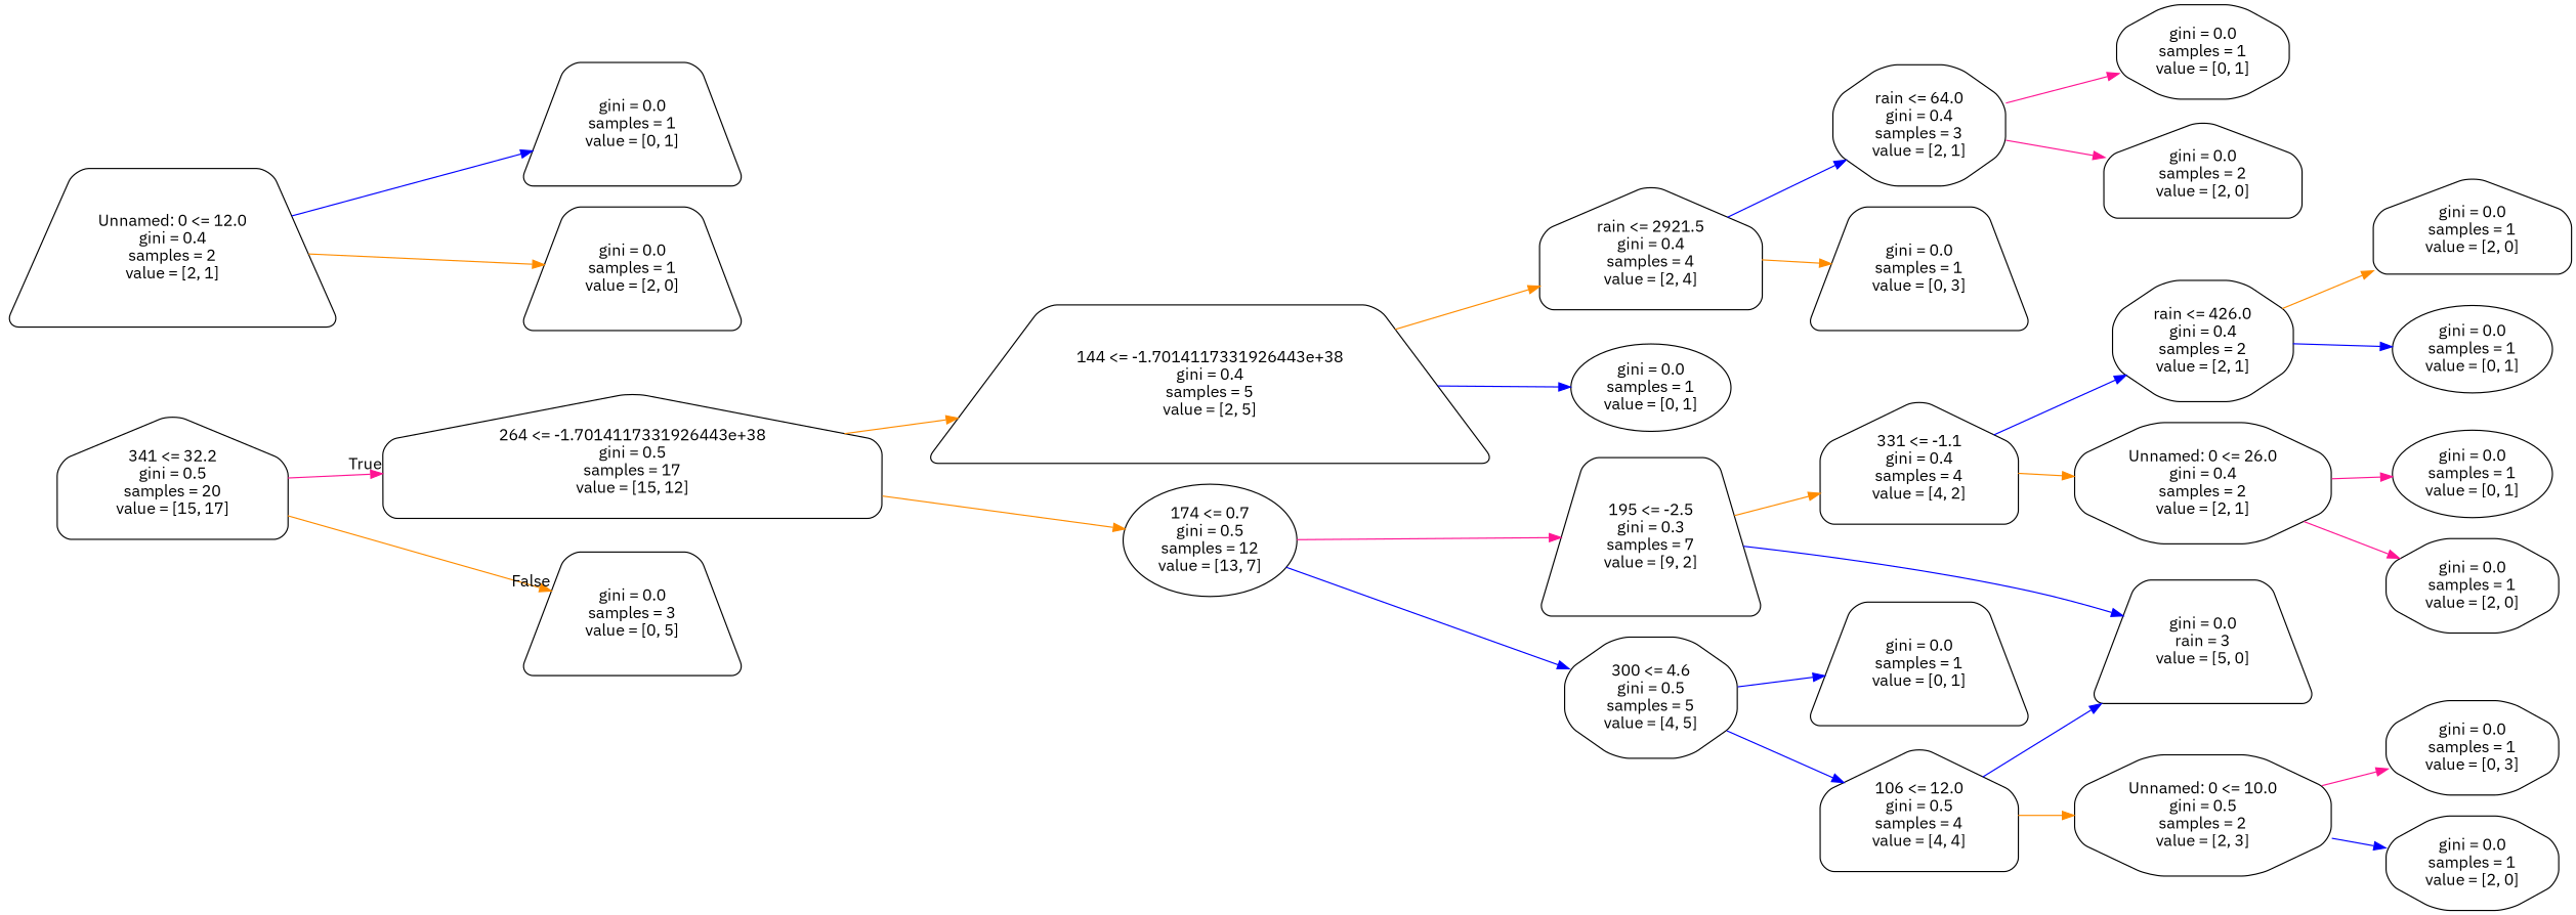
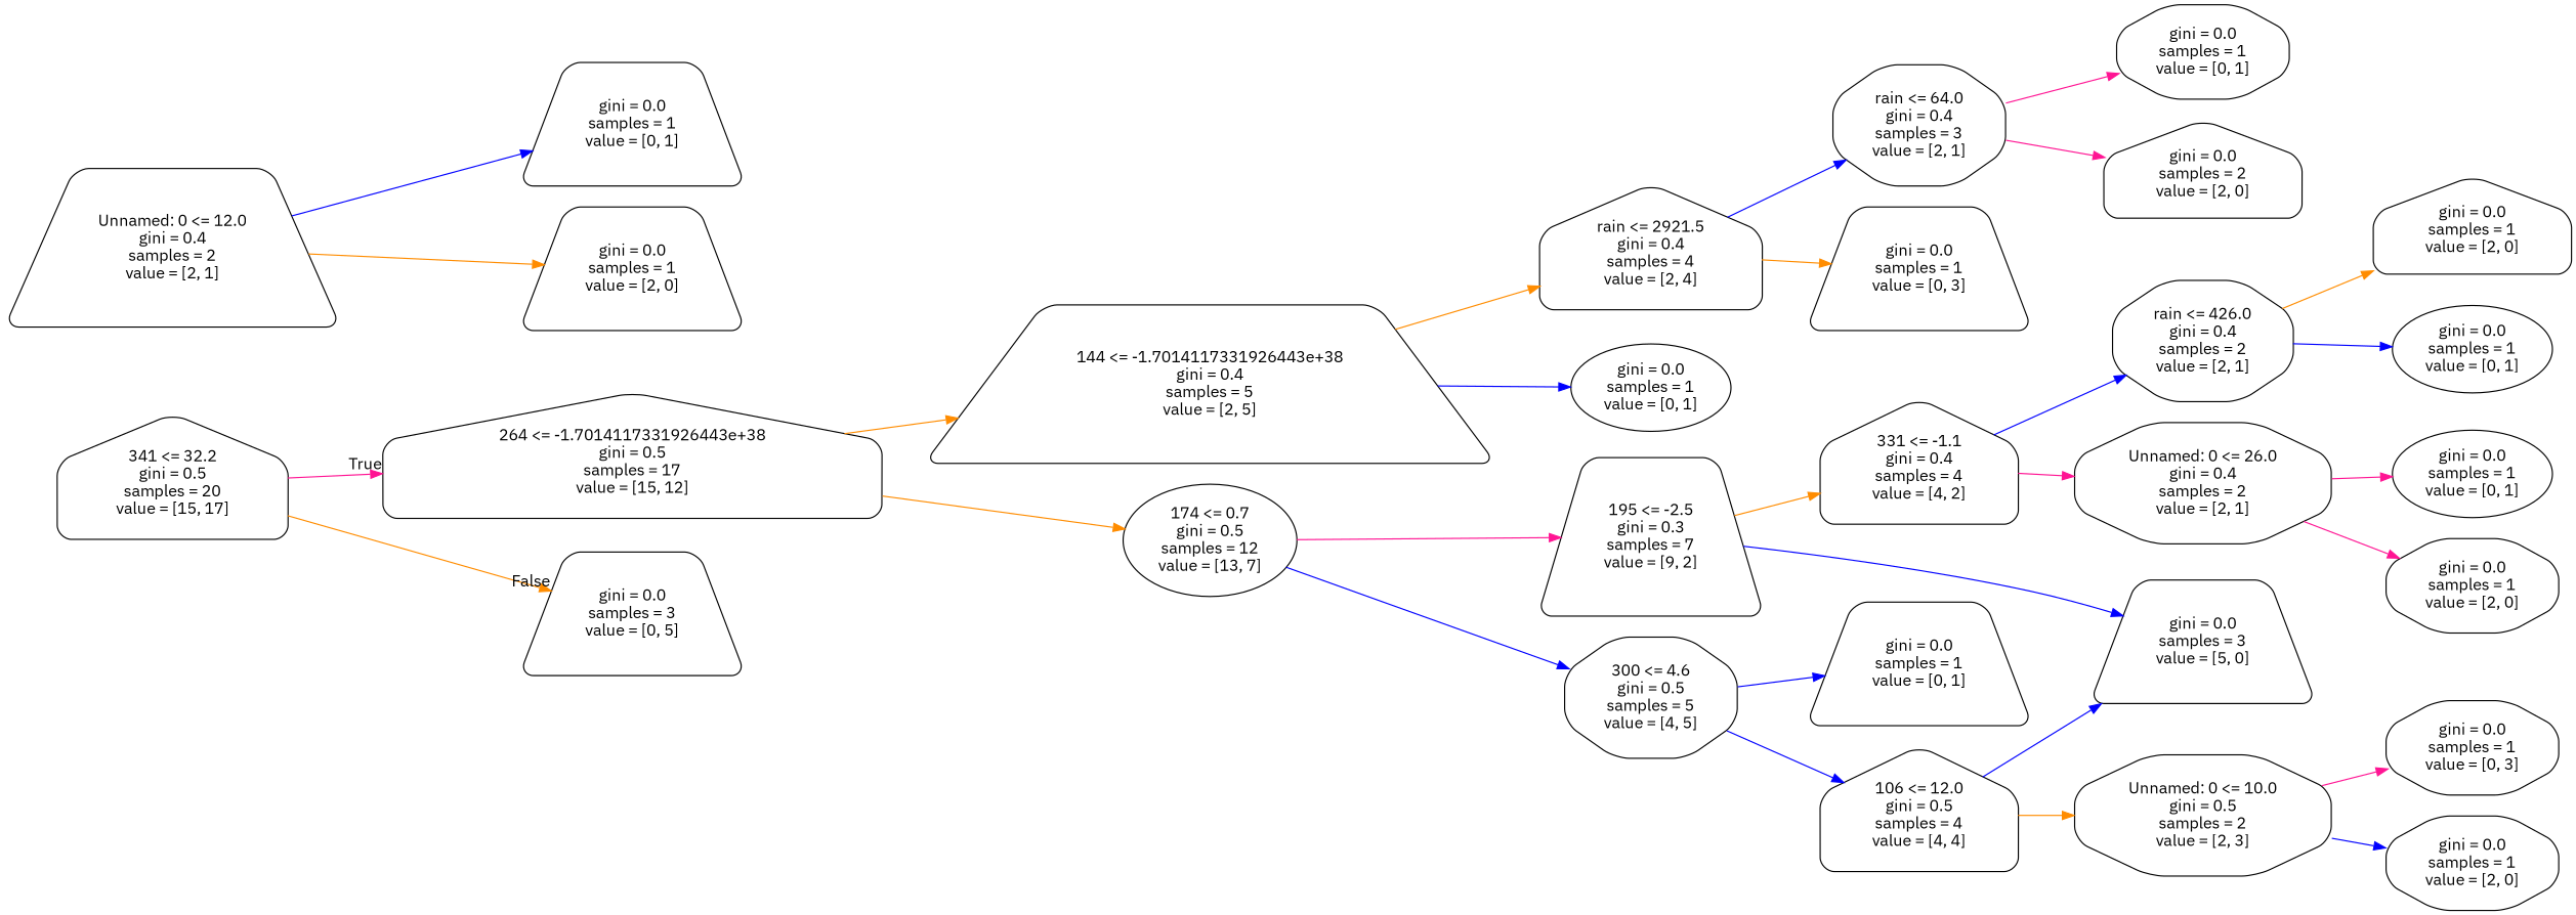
  digraph {
    fontname="IBM Plex Sans"
    rankdir=LR
    node [color=black fontname="IBM Plex Sans" shape=trapezium style=rounded]
    edge [color=blue fontname="IBM Plex Sans"]
    n1 [label="341 <= 32.2\ngini = 0.5\nsamples = 20\nvalue = [15, 17]" shape=house]
    n2 [label="264 <= -1.7014117331926443e+38\ngini = 0.5\nsamples = 17\nvalue = [15, 12]" shape=house]
    n3 [label="gini = 0.0\nsamples = 3\nvalue = [0, 5]"]
    n4 [label="144 <= -1.7014117331926443e+38\ngini = 0.4\nsamples = 5\nvalue = [2, 5]"]
    n5 [label="174 <= 0.7\ngini = 0.5\nsamples = 12\nvalue = [13, 7]" shape=ellipse]
    n6 [label="rain <= 2921.5\ngini = 0.4\nsamples = 4\nvalue = [2, 4]" shape=house]
    n7 [label="gini = 0.0\nsamples = 1\nvalue = [0, 1]" shape=ellipse]
    n8 [label="195 <= -2.5\ngini = 0.3\nsamples = 7\nvalue = [9, 2]"]
    n9 [label="300 <= 4.6\ngini = 0.5\nsamples = 5\nvalue = [4, 5]" shape=octagon]
    n10 [label="rain <= 64.0\ngini = 0.4\nsamples = 3\nvalue = [2, 1]" shape=octagon]
    n11 [label="gini = 0.0\nsamples = 1\nvalue = [0, 3]"]
    n12 [label="gini = 0.0\nsamples = 1\nvalue = [0, 1]" shape=octagon]
    n13 [label="gini = 0.0\nsamples = 2\nvalue = [2, 0]" shape=house]
    n14 [label="331 <= -1.1\ngini = 0.4\nsamples = 4\nvalue = [4, 2]" shape=house]
-   n15 [label="gini = 0.0\nrain = 3\nvalue = [5, 0]"]
+   n15 [label="gini = 0.0\nsamples = 3\nvalue = [5, 0]"]
    n16 [label="gini = 0.0\nsamples = 1\nvalue = [0, 1]"]
    n17 [label="106 <= 12.0\ngini = 0.5\nsamples = 4\nvalue = [4, 4]" shape=house]
    n18 [label="rain <= 426.0\ngini = 0.4\nsamples = 2\nvalue = [2, 1]" shape=octagon]
    n19 [label="Unnamed: 0 <= 26.0\ngini = 0.4\nsamples = 2\nvalue = [2, 1]" shape=octagon]
    n20 [label="gini = 0.0\nsamples = 1\nvalue = [2, 0]" shape=house]
    n21 [label="gini = 0.0\nsamples = 1\nvalue = [0, 1]" shape=ellipse]
    n22 [label="gini = 0.0\nsamples = 1\nvalue = [0, 1]" shape=ellipse]
    n23 [label="gini = 0.0\nsamples = 1\nvalue = [2, 0]" shape=octagon]
    n24 [label="Unnamed: 0 <= 10.0\ngini = 0.5\nsamples = 2\nvalue = [2, 3]" shape=octagon]
    n25 [label="Unnamed: 0 <= 12.0\ngini = 0.4\nsamples = 2\nvalue = [2, 1]"]
    n26 [label="gini = 0.0\nsamples = 1\nvalue = [0, 1]"]
    n27 [label="gini = 0.0\nsamples = 1\nvalue = [2, 0]"]
    n28 [label="gini = 0.0\nsamples = 1\nvalue = [0, 3]" shape=octagon]
    n29 [label="gini = 0.0\nsamples = 1\nvalue = [2, 0]" shape=octagon]
    n1 -> n2 [color=deeppink headlabel=True labelangle=45 labeldistance=2.5]
    n1 -> n3 [color=darkorange headlabel=False labelangle=-45 labeldistance=2.5]
    n2 -> n4 [color=darkorange]
    n2 -> n5 [color=darkorange]
    n4 -> n6 [color=darkorange]
    n4 -> n7
    n5 -> n8 [color=deeppink]
    n5 -> n9
    n6 -> n10
    n6 -> n11 [color=darkorange]
    n8 -> n14 [color=darkorange]
    n8 -> n15
    n9 -> n16
    n9 -> n17
    n10 -> n12 [color=deeppink]
    n10 -> n13 [color=deeppink]
    n14 -> n18
-   n14 -> n19 [color=darkorange]
+   n14 -> n19 [color=deeppink]
    n17 -> n15
    n17 -> n24 [color=darkorange]
    n18 -> n20 [color=darkorange]
    n18 -> n21
    n19 -> n22 [color=deeppink]
    n19 -> n23 [color=deeppink]
    n24 -> n28 [color=deeppink]
    n24 -> n29
    n25 -> n26
    n25 -> n27 [color=darkorange]
  }
